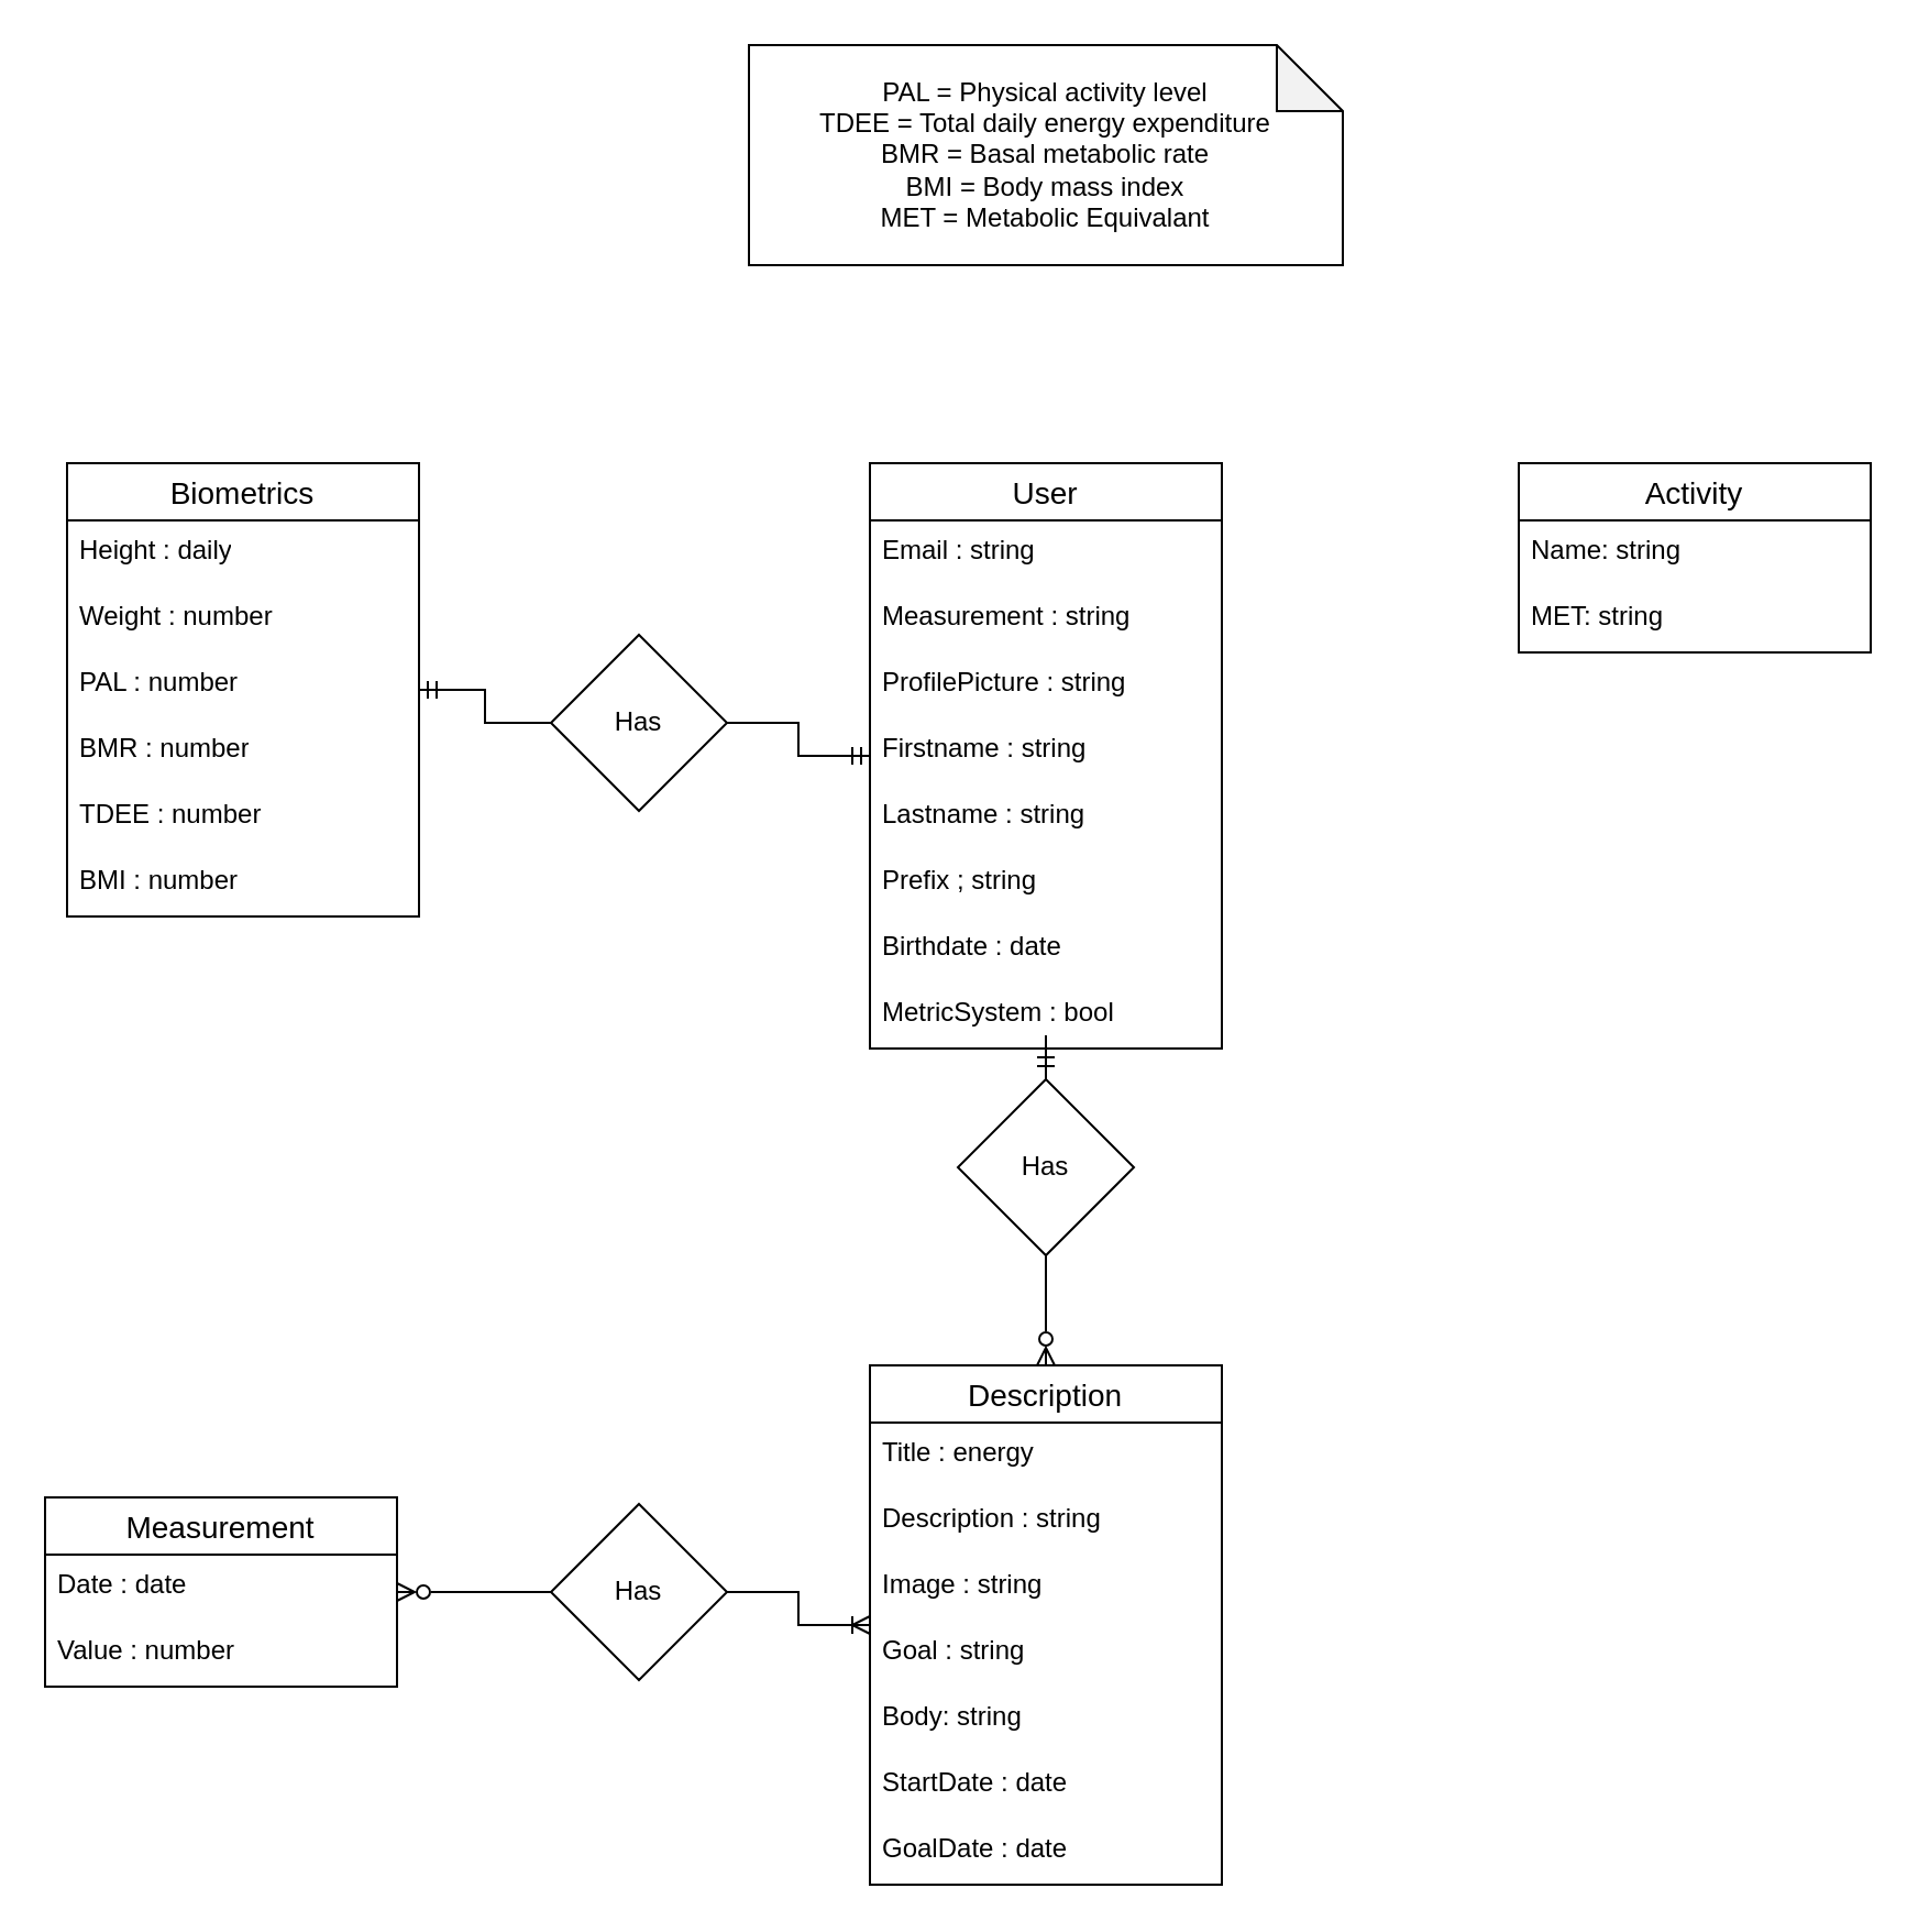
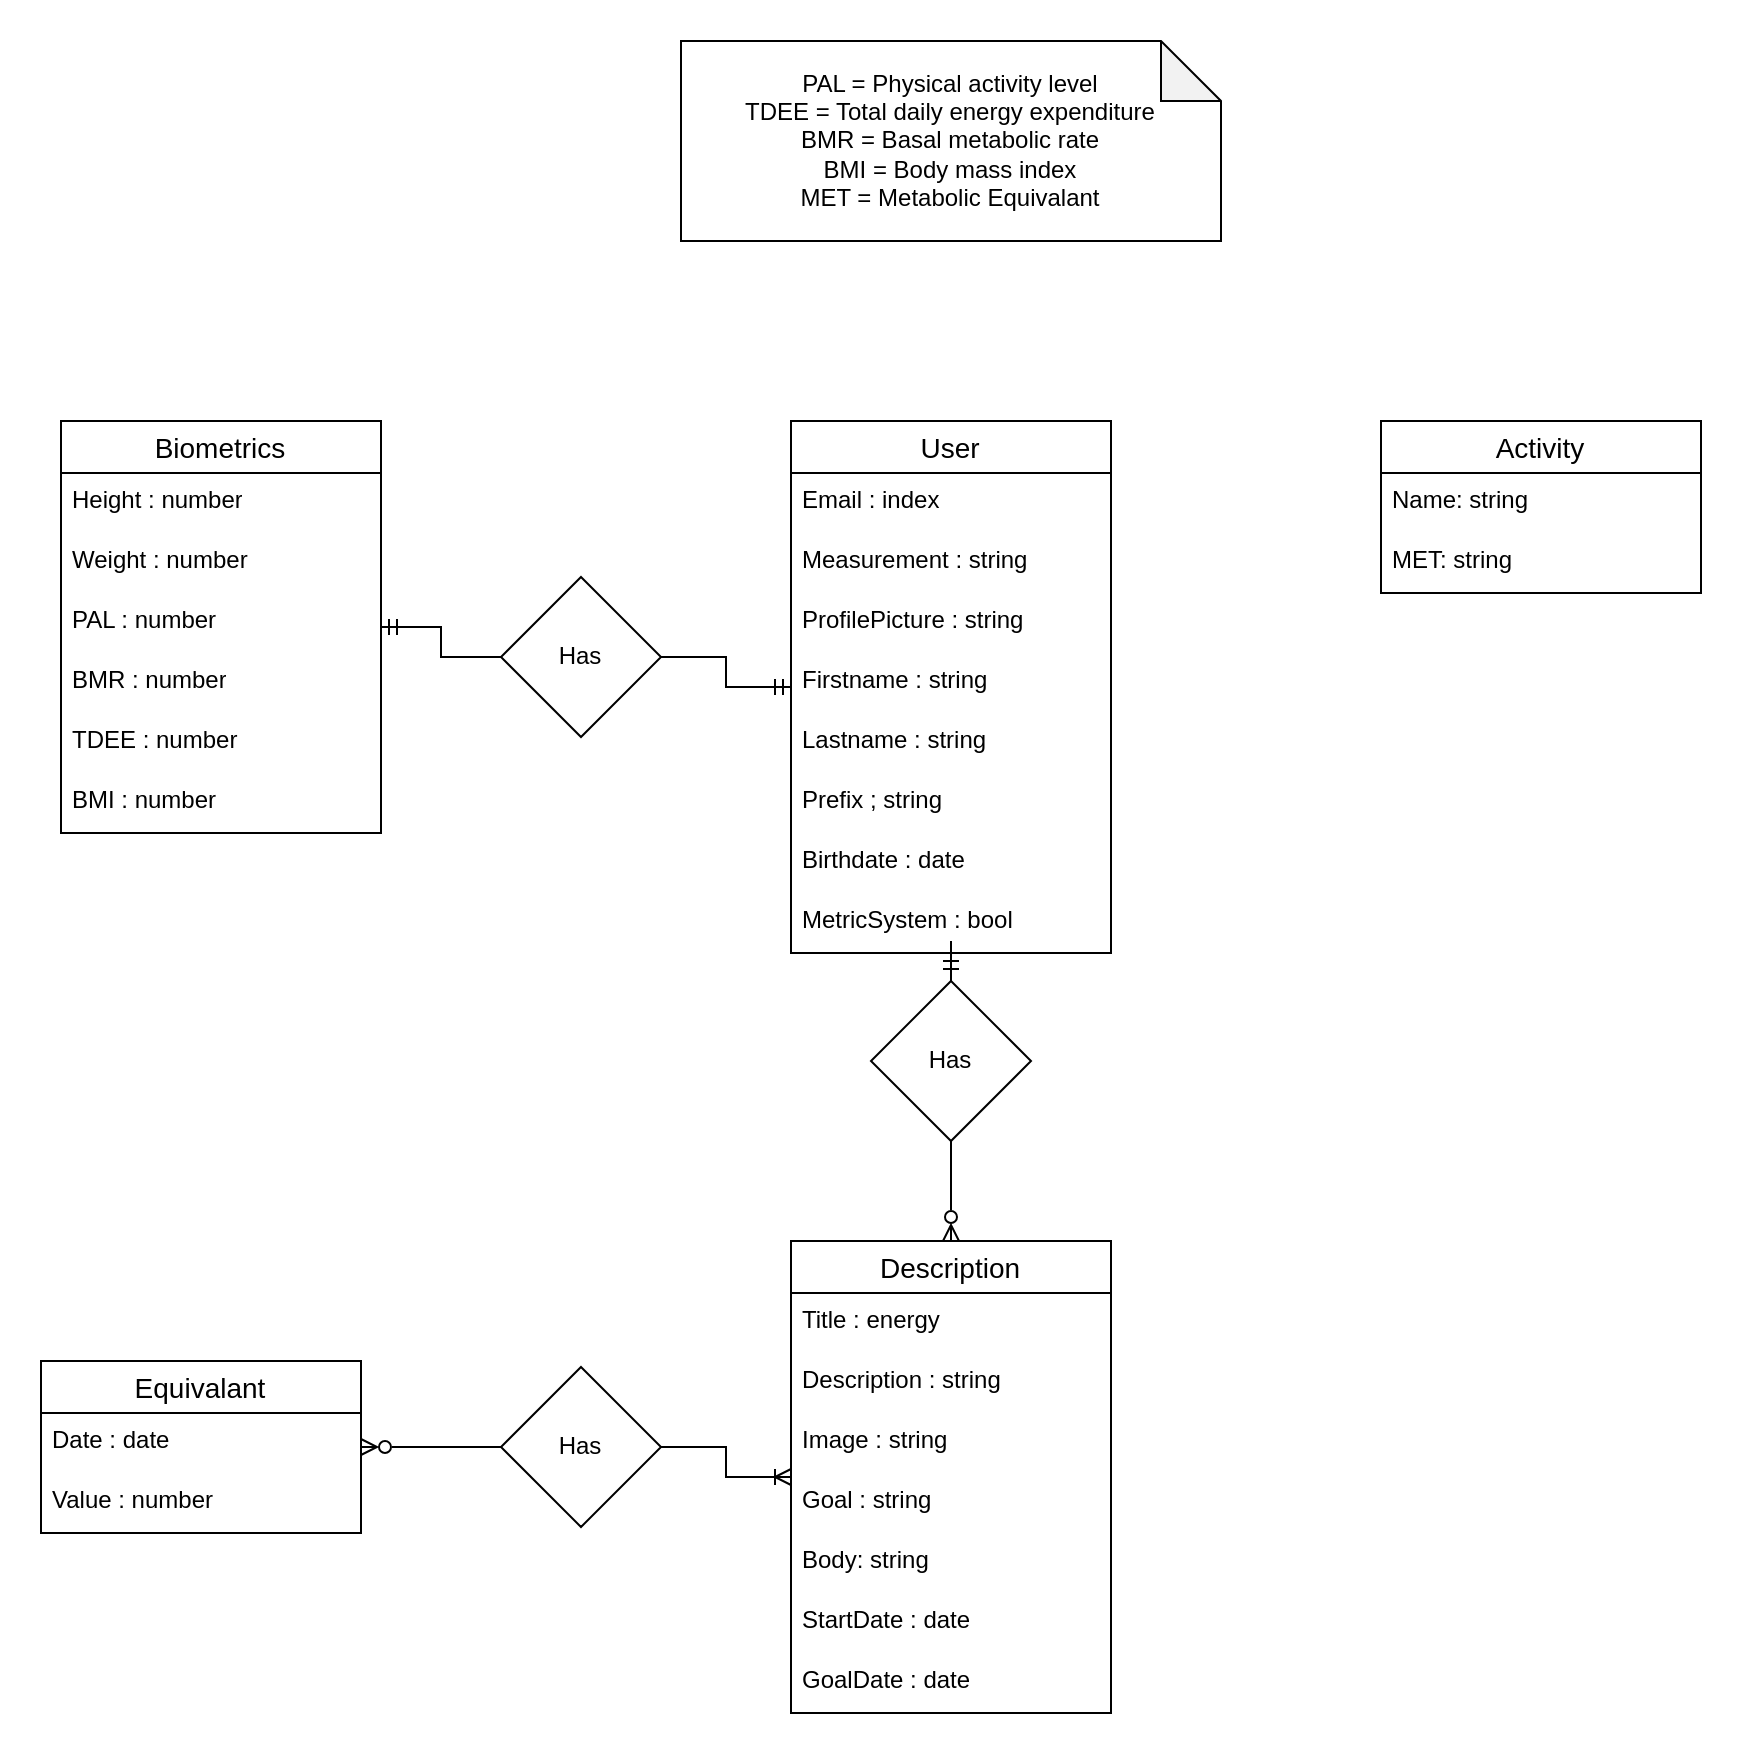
  <mxCell id="0" />
  <mxCell id="1" parent="0" />
  <mxCell id="2" style="edgeStyle=orthogonalEdgeStyle;rounded=0;orthogonalLoop=1;jettySize=auto;html=1;entryX=1;entryY=0.5;entryDx=0;entryDy=0;endArrow=none;endFill=0;startArrow=ERmandOne;startFill=0;" parent="1" source="4" target="36" edge="1"><mxGeometry relative="1" as="geometry" /></mxCell>
  <mxCell id="3" style="edgeStyle=orthogonalEdgeStyle;rounded=0;orthogonalLoop=1;jettySize=auto;html=1;entryX=0.5;entryY=0;entryDx=0;entryDy=0;endArrow=ERzeroToMany;endFill=0;" parent="1" source="38" target="21" edge="1"><mxGeometry relative="1" as="geometry" /></mxCell>
  <mxCell id="4" value="User" style="swimlane;fontStyle=0;childLayout=stackLayout;horizontal=1;startSize=26;horizontalStack=0;resizeParent=1;resizeParentMax=0;resizeLast=0;collapsible=1;marginBottom=0;align=center;fontSize=14;" parent="1" vertex="1"><mxGeometry x="395" y="210" width="160" height="266" as="geometry" /></mxCell>
- <mxCell id="5" value="Email : string" style="text;strokeColor=none;fillColor=none;spacingLeft=4;spacingRight=4;overflow=hidden;rotatable=0;points=[[0,0.5],[1,0.5]];portConstraint=eastwest;fontSize=12;whiteSpace=wrap;html=1;" parent="4" vertex="1"><mxGeometry y="26" width="160" height="30" as="geometry" /></mxCell>
+ <mxCell id="5" value="Email : index" style="text;strokeColor=none;fillColor=none;spacingLeft=4;spacingRight=4;overflow=hidden;rotatable=0;points=[[0,0.5],[1,0.5]];portConstraint=eastwest;fontSize=12;whiteSpace=wrap;html=1;" parent="4" vertex="1"><mxGeometry y="26" width="160" height="30" as="geometry" /></mxCell>
  <mxCell id="6" value="Measurement : string" style="text;strokeColor=none;fillColor=none;spacingLeft=4;spacingRight=4;overflow=hidden;rotatable=0;points=[[0,0.5],[1,0.5]];portConstraint=eastwest;fontSize=12;whiteSpace=wrap;html=1;" parent="4" vertex="1"><mxGeometry y="56" width="160" height="30" as="geometry" /></mxCell>
  <mxCell id="7" value="ProfilePicture : string" style="text;strokeColor=none;fillColor=none;spacingLeft=4;spacingRight=4;overflow=hidden;rotatable=0;points=[[0,0.5],[1,0.5]];portConstraint=eastwest;fontSize=12;whiteSpace=wrap;html=1;" parent="4" vertex="1"><mxGeometry y="86" width="160" height="30" as="geometry" /></mxCell>
  <mxCell id="8" value="Firstname : string" style="text;strokeColor=none;fillColor=none;spacingLeft=4;spacingRight=4;overflow=hidden;rotatable=0;points=[[0,0.5],[1,0.5]];portConstraint=eastwest;fontSize=12;whiteSpace=wrap;html=1;" parent="4" vertex="1"><mxGeometry y="116" width="160" height="30" as="geometry" /></mxCell>
  <mxCell id="9" value="Lastname : string" style="text;strokeColor=none;fillColor=none;spacingLeft=4;spacingRight=4;overflow=hidden;rotatable=0;points=[[0,0.5],[1,0.5]];portConstraint=eastwest;fontSize=12;whiteSpace=wrap;html=1;" parent="4" vertex="1"><mxGeometry y="146" width="160" height="30" as="geometry" /></mxCell>
  <mxCell id="10" value="Prefix ; string" style="text;strokeColor=none;fillColor=none;spacingLeft=4;spacingRight=4;overflow=hidden;rotatable=0;points=[[0,0.5],[1,0.5]];portConstraint=eastwest;fontSize=12;whiteSpace=wrap;html=1;" parent="4" vertex="1"><mxGeometry y="176" width="160" height="30" as="geometry" /></mxCell>
  <mxCell id="11" value="Birthdate : date" style="text;strokeColor=none;fillColor=none;spacingLeft=4;spacingRight=4;overflow=hidden;rotatable=0;points=[[0,0.5],[1,0.5]];portConstraint=eastwest;fontSize=12;whiteSpace=wrap;html=1;" parent="4" vertex="1"><mxGeometry y="206" width="160" height="30" as="geometry" /></mxCell>
  <mxCell id="12" value="MetricSystem : bool" style="text;strokeColor=none;fillColor=none;spacingLeft=4;spacingRight=4;overflow=hidden;rotatable=0;points=[[0,0.5],[1,0.5]];portConstraint=eastwest;fontSize=12;whiteSpace=wrap;html=1;" parent="4" vertex="1"><mxGeometry y="236" width="160" height="30" as="geometry" /></mxCell>
  <mxCell id="13" value="Biometrics" style="swimlane;fontStyle=0;childLayout=stackLayout;horizontal=1;startSize=26;horizontalStack=0;resizeParent=1;resizeParentMax=0;resizeLast=0;collapsible=1;marginBottom=0;align=center;fontSize=14;" parent="1" vertex="1"><mxGeometry x="30" y="210" width="160" height="206" as="geometry" /></mxCell>
- <mxCell id="14" value="Height : daily" style="text;strokeColor=none;fillColor=none;spacingLeft=4;spacingRight=4;overflow=hidden;rotatable=0;points=[[0,0.5],[1,0.5]];portConstraint=eastwest;fontSize=12;whiteSpace=wrap;html=1;" parent="13" vertex="1"><mxGeometry y="26" width="160" height="30" as="geometry" /></mxCell>
+ <mxCell id="14" value="Height : number" style="text;strokeColor=none;fillColor=none;spacingLeft=4;spacingRight=4;overflow=hidden;rotatable=0;points=[[0,0.5],[1,0.5]];portConstraint=eastwest;fontSize=12;whiteSpace=wrap;html=1;" parent="13" vertex="1"><mxGeometry y="26" width="160" height="30" as="geometry" /></mxCell>
  <mxCell id="15" value="Weight : number" style="text;strokeColor=none;fillColor=none;spacingLeft=4;spacingRight=4;overflow=hidden;rotatable=0;points=[[0,0.5],[1,0.5]];portConstraint=eastwest;fontSize=12;whiteSpace=wrap;html=1;" parent="13" vertex="1"><mxGeometry y="56" width="160" height="30" as="geometry" /></mxCell>
  <mxCell id="16" value="PAL : number" style="text;strokeColor=none;fillColor=none;spacingLeft=4;spacingRight=4;overflow=hidden;rotatable=0;points=[[0,0.5],[1,0.5]];portConstraint=eastwest;fontSize=12;whiteSpace=wrap;html=1;" parent="13" vertex="1"><mxGeometry y="86" width="160" height="30" as="geometry" /></mxCell>
  <mxCell id="17" value="BMR : number" style="text;strokeColor=none;fillColor=none;spacingLeft=4;spacingRight=4;overflow=hidden;rotatable=0;points=[[0,0.5],[1,0.5]];portConstraint=eastwest;fontSize=12;whiteSpace=wrap;html=1;" parent="13" vertex="1"><mxGeometry y="116" width="160" height="30" as="geometry" /></mxCell>
  <mxCell id="18" value="TDEE : number" style="text;strokeColor=none;fillColor=none;spacingLeft=4;spacingRight=4;overflow=hidden;rotatable=0;points=[[0,0.5],[1,0.5]];portConstraint=eastwest;fontSize=12;whiteSpace=wrap;html=1;" parent="13" vertex="1"><mxGeometry y="146" width="160" height="30" as="geometry" /></mxCell>
  <mxCell id="19" value="BMI : number" style="text;strokeColor=none;fillColor=none;spacingLeft=4;spacingRight=4;overflow=hidden;rotatable=0;points=[[0,0.5],[1,0.5]];portConstraint=eastwest;fontSize=12;whiteSpace=wrap;html=1;" parent="13" vertex="1"><mxGeometry y="176" width="160" height="30" as="geometry" /></mxCell>
  <mxCell id="20" value="PAL = Physical activity level&lt;br&gt;TDEE = Total daily energy expenditure&lt;br&gt;BMR = Basal metabolic rate&lt;br&gt;BMI = Body mass index&lt;br&gt;MET = Metabolic Equivalant" style="shape=note;whiteSpace=wrap;html=1;backgroundOutline=1;darkOpacity=0.05;" parent="1" vertex="1"><mxGeometry x="340" y="20" width="270" height="100" as="geometry" /></mxCell>
  <mxCell id="21" value="Description" style="swimlane;fontStyle=0;childLayout=stackLayout;horizontal=1;startSize=26;horizontalStack=0;resizeParent=1;resizeParentMax=0;resizeLast=0;collapsible=1;marginBottom=0;align=center;fontSize=14;" parent="1" vertex="1"><mxGeometry x="395" y="620" width="160" height="236" as="geometry" /></mxCell>
  <mxCell id="22" value="Title : energy" style="text;strokeColor=none;fillColor=none;spacingLeft=4;spacingRight=4;overflow=hidden;rotatable=0;points=[[0,0.5],[1,0.5]];portConstraint=eastwest;fontSize=12;whiteSpace=wrap;html=1;" parent="21" vertex="1"><mxGeometry y="26" width="160" height="30" as="geometry" /></mxCell>
  <mxCell id="23" value="Description : string" style="text;strokeColor=none;fillColor=none;spacingLeft=4;spacingRight=4;overflow=hidden;rotatable=0;points=[[0,0.5],[1,0.5]];portConstraint=eastwest;fontSize=12;whiteSpace=wrap;html=1;" parent="21" vertex="1"><mxGeometry y="56" width="160" height="30" as="geometry" /></mxCell>
  <mxCell id="24" value="Image : string" style="text;strokeColor=none;fillColor=none;spacingLeft=4;spacingRight=4;overflow=hidden;rotatable=0;points=[[0,0.5],[1,0.5]];portConstraint=eastwest;fontSize=12;whiteSpace=wrap;html=1;" parent="21" vertex="1"><mxGeometry y="86" width="160" height="30" as="geometry" /></mxCell>
  <mxCell id="25" value="Goal : string" style="text;strokeColor=none;fillColor=none;spacingLeft=4;spacingRight=4;overflow=hidden;rotatable=0;points=[[0,0.5],[1,0.5]];portConstraint=eastwest;fontSize=12;whiteSpace=wrap;html=1;" parent="21" vertex="1"><mxGeometry y="116" width="160" height="30" as="geometry" /></mxCell>
  <mxCell id="26" value="Body: string" style="text;strokeColor=none;fillColor=none;spacingLeft=4;spacingRight=4;overflow=hidden;rotatable=0;points=[[0,0.5],[1,0.5]];portConstraint=eastwest;fontSize=12;whiteSpace=wrap;html=1;" parent="21" vertex="1"><mxGeometry y="146" width="160" height="30" as="geometry" /></mxCell>
  <mxCell id="27" value="StartDate : date&lt;br&gt;" style="text;strokeColor=none;fillColor=none;spacingLeft=4;spacingRight=4;overflow=hidden;rotatable=0;points=[[0,0.5],[1,0.5]];portConstraint=eastwest;fontSize=12;whiteSpace=wrap;html=1;" parent="21" vertex="1"><mxGeometry y="176" width="160" height="30" as="geometry" /></mxCell>
  <mxCell id="28" value="GoalDate : date" style="text;strokeColor=none;fillColor=none;spacingLeft=4;spacingRight=4;overflow=hidden;rotatable=0;points=[[0,0.5],[1,0.5]];portConstraint=eastwest;fontSize=12;whiteSpace=wrap;html=1;" parent="21" vertex="1"><mxGeometry y="206" width="160" height="30" as="geometry" /></mxCell>
- <mxCell id="29" value="Measurement" style="swimlane;fontStyle=0;childLayout=stackLayout;horizontal=1;startSize=26;horizontalStack=0;resizeParent=1;resizeParentMax=0;resizeLast=0;collapsible=1;marginBottom=0;align=center;fontSize=14;" parent="1" vertex="1"><mxGeometry x="20" y="680" width="160" height="86" as="geometry" /></mxCell>
+ <mxCell id="29" value="Equivalant" style="swimlane;fontStyle=0;childLayout=stackLayout;horizontal=1;startSize=26;horizontalStack=0;resizeParent=1;resizeParentMax=0;resizeLast=0;collapsible=1;marginBottom=0;align=center;fontSize=14;" parent="1" vertex="1"><mxGeometry x="20" y="680" width="160" height="86" as="geometry" /></mxCell>
  <mxCell id="30" value="Date : date" style="text;strokeColor=none;fillColor=none;spacingLeft=4;spacingRight=4;overflow=hidden;rotatable=0;points=[[0,0.5],[1,0.5]];portConstraint=eastwest;fontSize=12;whiteSpace=wrap;html=1;" parent="29" vertex="1"><mxGeometry y="26" width="160" height="30" as="geometry" /></mxCell>
  <mxCell id="31" value="Value : number" style="text;strokeColor=none;fillColor=none;spacingLeft=4;spacingRight=4;overflow=hidden;rotatable=0;points=[[0,0.5],[1,0.5]];portConstraint=eastwest;fontSize=12;whiteSpace=wrap;html=1;" parent="29" vertex="1"><mxGeometry y="56" width="160" height="30" as="geometry" /></mxCell>
  <mxCell id="32" value="Activity" style="swimlane;fontStyle=0;childLayout=stackLayout;horizontal=1;startSize=26;horizontalStack=0;resizeParent=1;resizeParentMax=0;resizeLast=0;collapsible=1;marginBottom=0;align=center;fontSize=14;" parent="1" vertex="1"><mxGeometry x="690" y="210" width="160" height="86" as="geometry" /></mxCell>
  <mxCell id="33" value="Name: string" style="text;strokeColor=none;fillColor=none;spacingLeft=4;spacingRight=4;overflow=hidden;rotatable=0;points=[[0,0.5],[1,0.5]];portConstraint=eastwest;fontSize=12;whiteSpace=wrap;html=1;" parent="32" vertex="1"><mxGeometry y="26" width="160" height="30" as="geometry" /></mxCell>
  <mxCell id="34" value="MET: string" style="text;strokeColor=none;fillColor=none;spacingLeft=4;spacingRight=4;overflow=hidden;rotatable=0;points=[[0,0.5],[1,0.5]];portConstraint=eastwest;fontSize=12;whiteSpace=wrap;html=1;" parent="32" vertex="1"><mxGeometry y="56" width="160" height="30" as="geometry" /></mxCell>
  <mxCell id="35" style="edgeStyle=orthogonalEdgeStyle;rounded=0;orthogonalLoop=1;jettySize=auto;html=1;endArrow=ERmandOne;endFill=0;" parent="1" source="36" target="13" edge="1"><mxGeometry relative="1" as="geometry" /></mxCell>
  <mxCell id="36" value="Has" style="rhombus;whiteSpace=wrap;html=1;" parent="1" vertex="1"><mxGeometry x="250" y="288" width="80" height="80" as="geometry" /></mxCell>
  <mxCell id="37" value="" style="edgeStyle=orthogonalEdgeStyle;rounded=0;orthogonalLoop=1;jettySize=auto;html=1;entryX=0.5;entryY=0;entryDx=0;entryDy=0;endArrow=none;endFill=0;startArrow=ERmandOne;startFill=0;" parent="1" source="4" target="38" edge="1"><mxGeometry relative="1" as="geometry"><mxPoint x="475" y="446" as="sourcePoint" /><mxPoint x="475" y="590" as="targetPoint" /></mxGeometry></mxCell>
  <mxCell id="38" value="Has" style="rhombus;whiteSpace=wrap;html=1;" parent="1" vertex="1"><mxGeometry x="435" y="490" width="80" height="80" as="geometry" /></mxCell>
  <mxCell id="39" style="edgeStyle=orthogonalEdgeStyle;rounded=0;orthogonalLoop=1;jettySize=auto;html=1;endArrow=ERoneToMany;endFill=0;" parent="1" source="41" target="21" edge="1"><mxGeometry relative="1" as="geometry" /></mxCell>
  <mxCell id="40" style="edgeStyle=orthogonalEdgeStyle;rounded=0;orthogonalLoop=1;jettySize=auto;html=1;startArrow=none;startFill=0;endArrow=ERzeroToMany;endFill=0;" parent="1" source="41" target="29" edge="1"><mxGeometry relative="1" as="geometry" /></mxCell>
  <mxCell id="41" value="Has" style="rhombus;whiteSpace=wrap;html=1;" parent="1" vertex="1"><mxGeometry x="250" y="683" width="80" height="80" as="geometry" /></mxCell>
